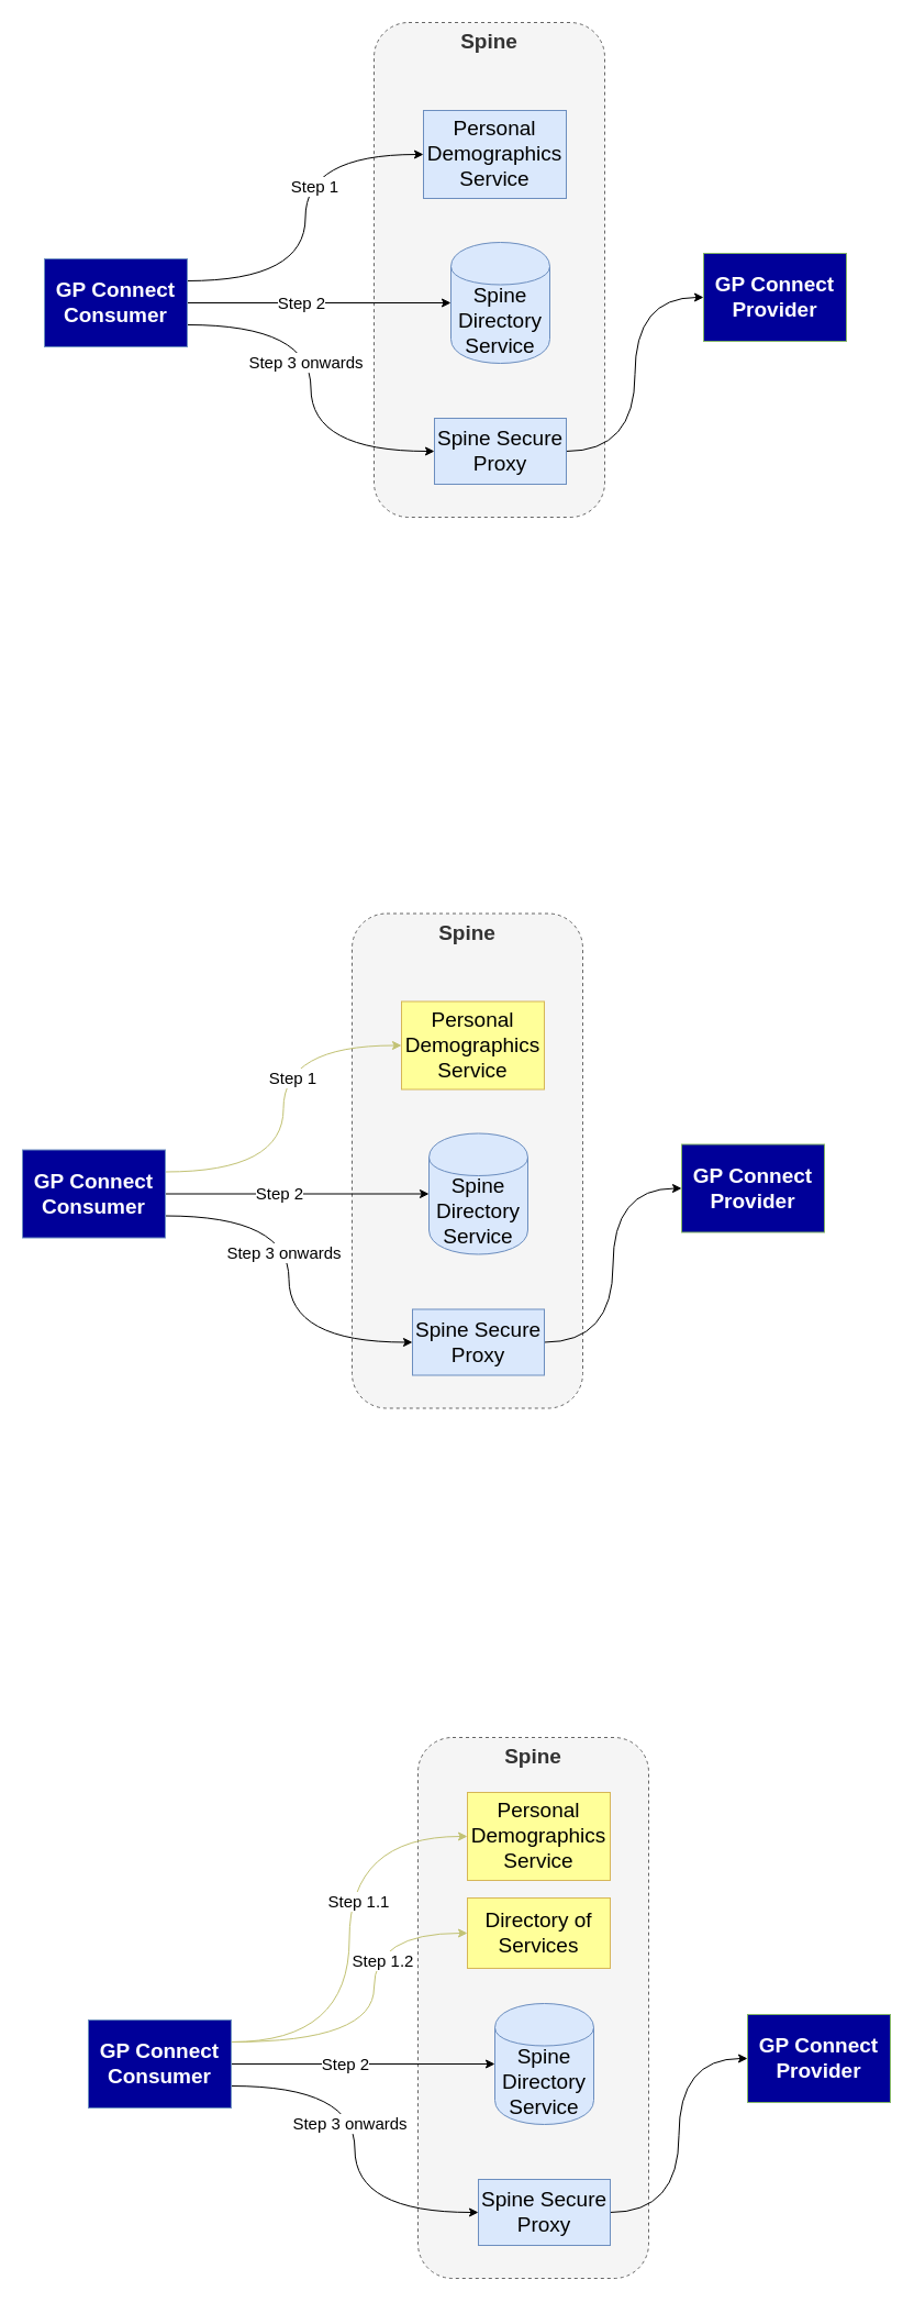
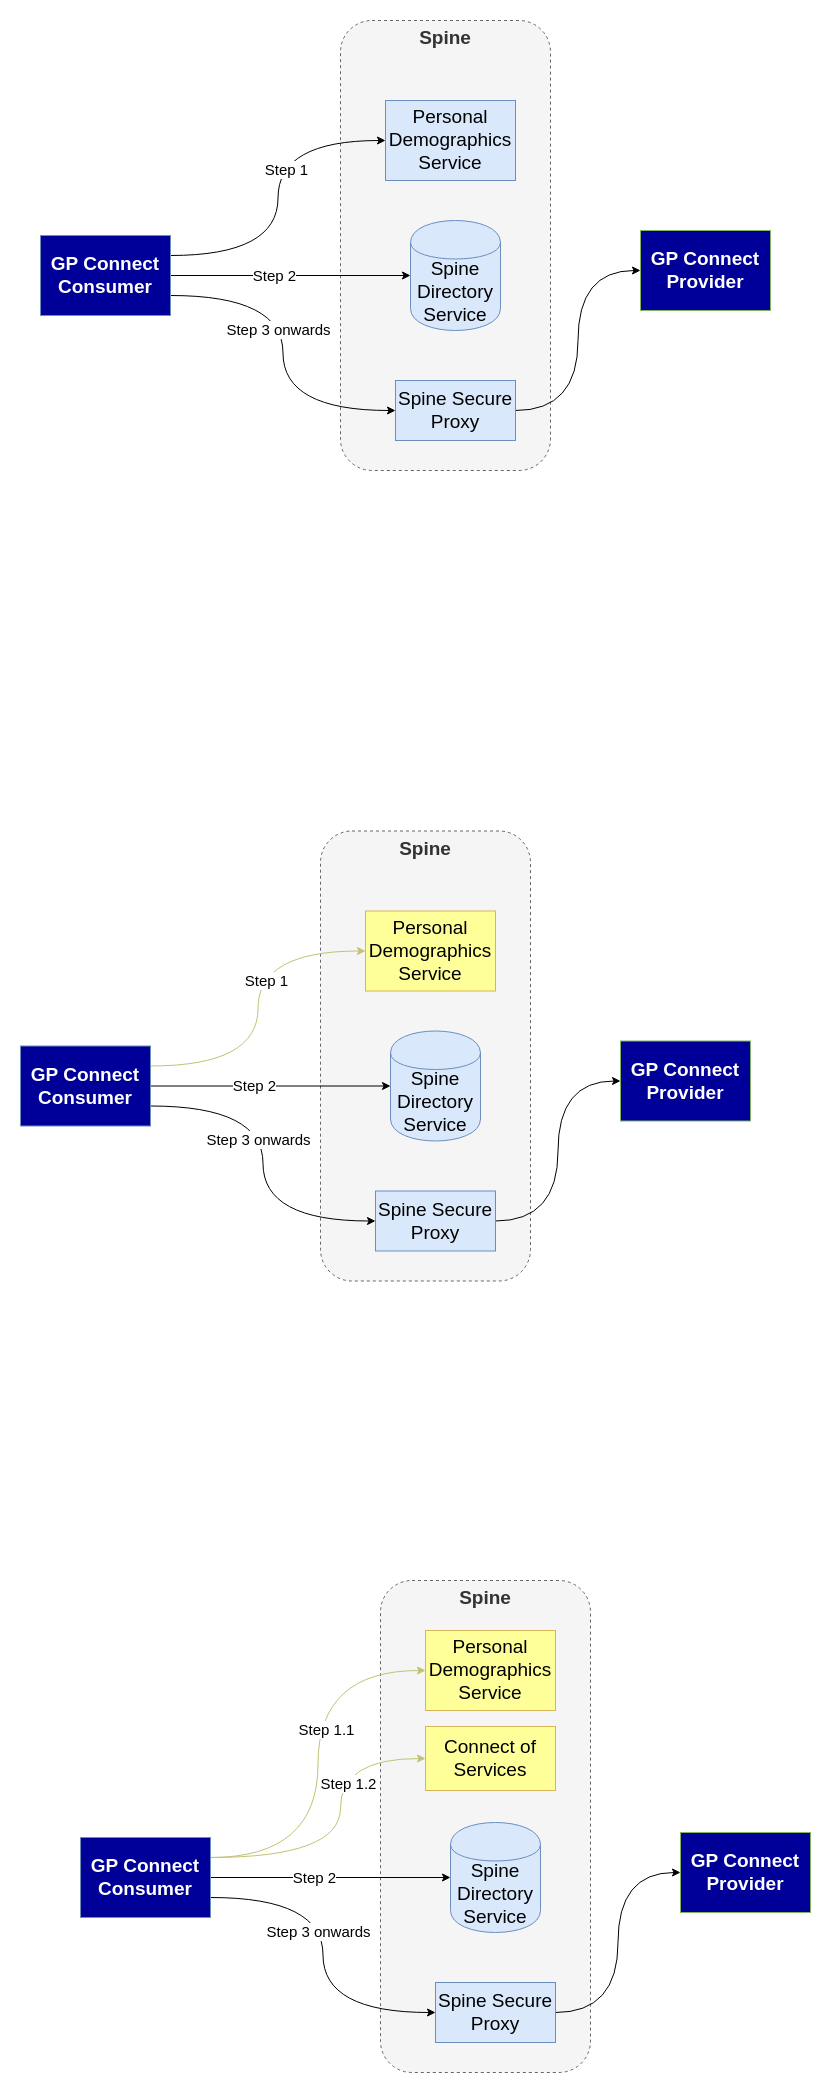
  <mxCell id="0" />
  <mxCell id="1" parent="0" />
  <mxCell id="2" value="&lt;font style=&quot;font-size: 19px&quot;&gt;&lt;b&gt;Spine&lt;/b&gt;&lt;/font&gt;" style="rounded=1;whiteSpace=wrap;html=1;verticalAlign=top;dashed=1;fillColor=#f5f5f5;strokeColor=#666666;fontColor=#333333;" vertex="1" parent="1"><mxGeometry x="340" y="20" width="210" height="450" as="geometry" /></mxCell>
  <mxCell id="3" value="&lt;font style=&quot;font-size: 19px&quot;&gt;Spine Directory Service&lt;/font&gt;" style="shape=cylinder;whiteSpace=wrap;html=1;boundedLbl=1;backgroundOutline=1;fillColor=#dae8fc;strokeColor=#6c8ebf;" vertex="1" parent="1"><mxGeometry x="410" y="220" width="90" height="110" as="geometry" /></mxCell>
  <mxCell id="4" value="&lt;font style=&quot;font-size: 19px&quot;&gt;Personal Demographics Service&lt;/font&gt;" style="rounded=0;whiteSpace=wrap;html=1;fillColor=#dae8fc;strokeColor=#6c8ebf;" vertex="1" parent="1"><mxGeometry x="385" y="100" width="130" height="80" as="geometry" /></mxCell>
  <mxCell id="5" style="edgeStyle=orthogonalEdgeStyle;curved=1;orthogonalLoop=1;jettySize=auto;html=1;exitX=1;exitY=0.5;exitDx=0;exitDy=0;entryX=0;entryY=0.5;entryDx=0;entryDy=0;" edge="1" parent="1" source="6" target="7"><mxGeometry relative="1" as="geometry" /></mxCell>
  <mxCell id="6" value="&lt;font style=&quot;font-size: 19px&quot;&gt;Spine Secure Proxy&lt;/font&gt;" style="rounded=0;whiteSpace=wrap;html=1;fillColor=#dae8fc;strokeColor=#6c8ebf;" vertex="1" parent="1"><mxGeometry x="395" y="380" width="120" height="60" as="geometry" /></mxCell>
  <mxCell id="7" value="&lt;font style=&quot;font-size: 19px&quot;&gt;GP Connect&lt;br&gt;Provider&lt;/font&gt;" style="rounded=0;whiteSpace=wrap;html=1;fillColor=#000099;strokeColor=#82b366;fontColor=#FFFFFF;fontStyle=1" vertex="1" parent="1"><mxGeometry x="640" y="230" width="130" height="80" as="geometry" /></mxCell>
  <mxCell id="8" style="edgeStyle=orthogonalEdgeStyle;orthogonalLoop=1;jettySize=auto;html=1;exitX=1;exitY=0.25;exitDx=0;exitDy=0;entryX=0;entryY=0.5;entryDx=0;entryDy=0;curved=1;" edge="1" parent="1" source="14" target="4"><mxGeometry relative="1" as="geometry" /></mxCell>
  <mxCell id="9" value="&lt;font style=&quot;font-size: 15px&quot;&gt;Step 1&lt;br&gt;&lt;/font&gt;" style="text;html=1;resizable=0;points=[];align=center;verticalAlign=middle;labelBackgroundColor=#ffffff;" vertex="1" connectable="0" parent="8"><mxGeometry x="0.176" y="-8" relative="1" as="geometry"><mxPoint as="offset" /></mxGeometry></mxCell>
  <mxCell id="10" style="edgeStyle=orthogonalEdgeStyle;rounded=0;orthogonalLoop=1;jettySize=auto;html=1;exitX=1;exitY=0.5;exitDx=0;exitDy=0;entryX=0;entryY=0.5;entryDx=0;entryDy=0;" edge="1" parent="1" source="14" target="3"><mxGeometry relative="1" as="geometry" /></mxCell>
  <mxCell id="11" value="&lt;font style=&quot;font-size: 15px&quot;&gt;Step 2&lt;/font&gt;" style="text;html=1;resizable=0;points=[];align=center;verticalAlign=middle;labelBackgroundColor=#ffffff;" vertex="1" connectable="0" parent="10"><mxGeometry x="-0.142" y="1" relative="1" as="geometry"><mxPoint as="offset" /></mxGeometry></mxCell>
  <mxCell id="12" style="edgeStyle=orthogonalEdgeStyle;orthogonalLoop=1;jettySize=auto;html=1;exitX=1;exitY=0.75;exitDx=0;exitDy=0;entryX=0;entryY=0.5;entryDx=0;entryDy=0;curved=1;" edge="1" parent="1" source="14" target="6"><mxGeometry relative="1" as="geometry" /></mxCell>
  <mxCell id="13" value="&lt;font style=&quot;font-size: 15px&quot;&gt;Step 3 onwards&lt;/font&gt;" style="text;html=1;resizable=0;points=[];align=center;verticalAlign=middle;labelBackgroundColor=#ffffff;" vertex="1" connectable="0" parent="12"><mxGeometry x="-0.371" y="-33" relative="1" as="geometry"><mxPoint as="offset" /></mxGeometry></mxCell>
  <mxCell id="14" value="&lt;font style=&quot;font-size: 19px&quot;&gt;GP Connect&lt;br&gt;Consumer&lt;/font&gt;" style="rounded=0;whiteSpace=wrap;html=1;fillColor=#000099;strokeColor=#6c8ebf;fontColor=#FFFFFF;fontStyle=1" vertex="1" parent="1"><mxGeometry x="40" y="235" width="130" height="80" as="geometry" /></mxCell>
  <mxCell id="15" value="&lt;font style=&quot;font-size: 19px&quot;&gt;&lt;b&gt;Spine&lt;/b&gt;&lt;/font&gt;" style="rounded=1;whiteSpace=wrap;html=1;verticalAlign=top;dashed=1;fillColor=#f5f5f5;strokeColor=#666666;fontColor=#333333;" vertex="1" parent="1"><mxGeometry x="320" y="830.5" width="210" height="450" as="geometry" /></mxCell>
  <mxCell id="16" value="&lt;font style=&quot;font-size: 19px&quot;&gt;Spine Directory Service&lt;/font&gt;" style="shape=cylinder;whiteSpace=wrap;html=1;boundedLbl=1;backgroundOutline=1;fillColor=#dae8fc;strokeColor=#6c8ebf;" vertex="1" parent="1"><mxGeometry x="390" y="1030.5" width="90" height="110" as="geometry" /></mxCell>
  <mxCell id="17" value="&lt;font style=&quot;font-size: 19px&quot;&gt;Personal Demographics Service&lt;/font&gt;" style="rounded=0;whiteSpace=wrap;html=1;fillColor=#FFFF99;strokeColor=#d6b656;" vertex="1" parent="1"><mxGeometry x="365" y="910.5" width="130" height="80" as="geometry" /></mxCell>
  <mxCell id="18" style="edgeStyle=orthogonalEdgeStyle;curved=1;orthogonalLoop=1;jettySize=auto;html=1;exitX=1;exitY=0.5;exitDx=0;exitDy=0;entryX=0;entryY=0.5;entryDx=0;entryDy=0;" edge="1" parent="1" source="19" target="20"><mxGeometry relative="1" as="geometry" /></mxCell>
  <mxCell id="19" value="&lt;font style=&quot;font-size: 19px&quot;&gt;Spine Secure Proxy&lt;/font&gt;" style="rounded=0;whiteSpace=wrap;html=1;fillColor=#dae8fc;strokeColor=#6c8ebf;" vertex="1" parent="1"><mxGeometry x="375" y="1190.5" width="120" height="60" as="geometry" /></mxCell>
  <mxCell id="20" value="&lt;font style=&quot;font-size: 19px&quot;&gt;GP Connect&lt;br&gt;Provider&lt;/font&gt;" style="rounded=0;whiteSpace=wrap;html=1;fillColor=#000099;strokeColor=#82b366;fontColor=#FFFFFF;fontStyle=1" vertex="1" parent="1"><mxGeometry x="620" y="1040.5" width="130" height="80" as="geometry" /></mxCell>
  <mxCell id="21" style="edgeStyle=orthogonalEdgeStyle;orthogonalLoop=1;jettySize=auto;html=1;exitX=1;exitY=0.25;exitDx=0;exitDy=0;entryX=0;entryY=0.5;entryDx=0;entryDy=0;curved=1;fillColor=#fff2cc;strokeColor=#C2C274;" edge="1" parent="1" source="27" target="17"><mxGeometry relative="1" as="geometry" /></mxCell>
  <mxCell id="22" value="&lt;font style=&quot;font-size: 15px&quot;&gt;Step 1&lt;br&gt;&lt;/font&gt;" style="text;html=1;resizable=0;points=[];align=center;verticalAlign=middle;labelBackgroundColor=#ffffff;" vertex="1" connectable="0" parent="21"><mxGeometry x="0.176" y="-8" relative="1" as="geometry"><mxPoint as="offset" /></mxGeometry></mxCell>
  <mxCell id="23" style="edgeStyle=orthogonalEdgeStyle;rounded=0;orthogonalLoop=1;jettySize=auto;html=1;exitX=1;exitY=0.5;exitDx=0;exitDy=0;entryX=0;entryY=0.5;entryDx=0;entryDy=0;" edge="1" parent="1" source="27" target="16"><mxGeometry relative="1" as="geometry" /></mxCell>
  <mxCell id="24" value="&lt;font style=&quot;font-size: 15px&quot;&gt;Step 2&lt;/font&gt;" style="text;html=1;resizable=0;points=[];align=center;verticalAlign=middle;labelBackgroundColor=#ffffff;" vertex="1" connectable="0" parent="23"><mxGeometry x="-0.142" y="1" relative="1" as="geometry"><mxPoint as="offset" /></mxGeometry></mxCell>
  <mxCell id="25" style="edgeStyle=orthogonalEdgeStyle;orthogonalLoop=1;jettySize=auto;html=1;exitX=1;exitY=0.75;exitDx=0;exitDy=0;entryX=0;entryY=0.5;entryDx=0;entryDy=0;curved=1;" edge="1" parent="1" source="27" target="19"><mxGeometry relative="1" as="geometry" /></mxCell>
  <mxCell id="26" value="&lt;font style=&quot;font-size: 15px&quot;&gt;Step 3 onwards&lt;/font&gt;" style="text;html=1;resizable=0;points=[];align=center;verticalAlign=middle;labelBackgroundColor=#ffffff;" vertex="1" connectable="0" parent="25"><mxGeometry x="-0.371" y="-33" relative="1" as="geometry"><mxPoint as="offset" /></mxGeometry></mxCell>
  <mxCell id="27" value="&lt;font style=&quot;font-size: 19px&quot;&gt;GP Connect&lt;br&gt;Consumer&lt;/font&gt;" style="rounded=0;whiteSpace=wrap;html=1;fillColor=#000099;strokeColor=#6c8ebf;fontColor=#FFFFFF;fontStyle=1" vertex="1" parent="1"><mxGeometry x="20" y="1045.5" width="130" height="80" as="geometry" /></mxCell>
  <mxCell id="28" value="&lt;font style=&quot;font-size: 19px&quot;&gt;&lt;b&gt;Spine&lt;/b&gt;&lt;/font&gt;" style="rounded=1;whiteSpace=wrap;html=1;verticalAlign=top;dashed=1;fillColor=#f5f5f5;strokeColor=#666666;fontColor=#333333;" vertex="1" parent="1"><mxGeometry x="380" y="1580" width="210" height="492" as="geometry" /></mxCell>
  <mxCell id="29" value="&lt;font style=&quot;font-size: 19px&quot;&gt;Spine Directory Service&lt;/font&gt;" style="shape=cylinder;whiteSpace=wrap;html=1;boundedLbl=1;backgroundOutline=1;fillColor=#dae8fc;strokeColor=#6c8ebf;" vertex="1" parent="1"><mxGeometry x="450" y="1822" width="90" height="110" as="geometry" /></mxCell>
  <mxCell id="30" value="&lt;font style=&quot;font-size: 19px&quot;&gt;Personal Demographics Service&lt;/font&gt;" style="rounded=0;whiteSpace=wrap;html=1;fillColor=#FFFF99;strokeColor=#d6b656;" vertex="1" parent="1"><mxGeometry x="425" y="1630" width="130" height="80" as="geometry" /></mxCell>
  <mxCell id="31" style="edgeStyle=orthogonalEdgeStyle;curved=1;orthogonalLoop=1;jettySize=auto;html=1;exitX=1;exitY=0.5;exitDx=0;exitDy=0;entryX=0;entryY=0.5;entryDx=0;entryDy=0;" edge="1" parent="1" source="32" target="33"><mxGeometry relative="1" as="geometry" /></mxCell>
  <mxCell id="32" value="&lt;font style=&quot;font-size: 19px&quot;&gt;Spine Secure Proxy&lt;/font&gt;" style="rounded=0;whiteSpace=wrap;html=1;fillColor=#dae8fc;strokeColor=#6c8ebf;" vertex="1" parent="1"><mxGeometry x="435" y="1982" width="120" height="60" as="geometry" /></mxCell>
  <mxCell id="33" value="&lt;font style=&quot;font-size: 19px&quot;&gt;GP Connect&lt;br&gt;Provider&lt;/font&gt;" style="rounded=0;whiteSpace=wrap;html=1;fillColor=#000099;strokeColor=#82b366;fontColor=#FFFFFF;fontStyle=1" vertex="1" parent="1"><mxGeometry x="680" y="1832" width="130" height="80" as="geometry" /></mxCell>
  <mxCell id="34" style="edgeStyle=orthogonalEdgeStyle;orthogonalLoop=1;jettySize=auto;html=1;exitX=1;exitY=0.25;exitDx=0;exitDy=0;entryX=0;entryY=0.5;entryDx=0;entryDy=0;curved=1;fillColor=#fff2cc;strokeColor=#C2C274;" edge="1" parent="1" source="42" target="30"><mxGeometry relative="1" as="geometry" /></mxCell>
  <mxCell id="35" value="&lt;font style=&quot;font-size: 15px&quot;&gt;Step 1.1&lt;br&gt;&lt;/font&gt;" style="text;html=1;resizable=0;points=[];align=center;verticalAlign=middle;labelBackgroundColor=#ffffff;" vertex="1" connectable="0" parent="34"><mxGeometry x="0.176" y="-8" relative="1" as="geometry"><mxPoint as="offset" /></mxGeometry></mxCell>
  <mxCell id="36" style="edgeStyle=orthogonalEdgeStyle;rounded=0;orthogonalLoop=1;jettySize=auto;html=1;exitX=1;exitY=0.5;exitDx=0;exitDy=0;entryX=0;entryY=0.5;entryDx=0;entryDy=0;" edge="1" parent="1" source="42" target="29"><mxGeometry relative="1" as="geometry" /></mxCell>
  <mxCell id="37" value="&lt;font style=&quot;font-size: 15px&quot;&gt;Step 2&lt;/font&gt;" style="text;html=1;resizable=0;points=[];align=center;verticalAlign=middle;labelBackgroundColor=#ffffff;" vertex="1" connectable="0" parent="36"><mxGeometry x="-0.142" y="1" relative="1" as="geometry"><mxPoint as="offset" /></mxGeometry></mxCell>
  <mxCell id="38" style="edgeStyle=orthogonalEdgeStyle;orthogonalLoop=1;jettySize=auto;html=1;exitX=1;exitY=0.75;exitDx=0;exitDy=0;entryX=0;entryY=0.5;entryDx=0;entryDy=0;curved=1;" edge="1" parent="1" source="42" target="32"><mxGeometry relative="1" as="geometry" /></mxCell>
  <mxCell id="39" value="&lt;font style=&quot;font-size: 15px&quot;&gt;Step 3 onwards&lt;/font&gt;" style="text;html=1;resizable=0;points=[];align=center;verticalAlign=middle;labelBackgroundColor=#ffffff;" vertex="1" connectable="0" parent="38"><mxGeometry x="-0.371" y="-33" relative="1" as="geometry"><mxPoint as="offset" /></mxGeometry></mxCell>
  <mxCell id="40" style="edgeStyle=orthogonalEdgeStyle;curved=1;orthogonalLoop=1;jettySize=auto;html=1;exitX=1;exitY=0.25;exitDx=0;exitDy=0;entryX=0;entryY=0.5;entryDx=0;entryDy=0;strokeColor=#C2C274;fontColor=#C2C274;" edge="1" parent="1" source="42" target="43"><mxGeometry relative="1" as="geometry"><Array as="points"><mxPoint x="340" y="1857" /><mxPoint x="340" y="1758" /></Array></mxGeometry></mxCell>
  <mxCell id="41" value="&lt;font color=&quot;#000000&quot; style=&quot;font-size: 15px&quot;&gt;Step 1.2&lt;/font&gt;" style="text;html=1;resizable=0;points=[];align=center;verticalAlign=middle;labelBackgroundColor=#ffffff;fontColor=#C2C274;" vertex="1" connectable="0" parent="40"><mxGeometry x="0.47" y="-13" relative="1" as="geometry"><mxPoint x="5.5" y="11.5" as="offset" /></mxGeometry></mxCell>
  <mxCell id="42" value="&lt;font style=&quot;font-size: 19px&quot;&gt;GP Connect&lt;br&gt;Consumer&lt;/font&gt;" style="rounded=0;whiteSpace=wrap;html=1;fillColor=#000099;strokeColor=#6c8ebf;fontColor=#FFFFFF;fontStyle=1" vertex="1" parent="1"><mxGeometry x="80" y="1837" width="130" height="80" as="geometry" /></mxCell>
- <mxCell id="43" value="&lt;font style=&quot;font-size: 19px&quot;&gt;Directory of Services&lt;/font&gt;" style="rounded=0;whiteSpace=wrap;html=1;fillColor=#FFFF99;strokeColor=#d6b656;" vertex="1" parent="1"><mxGeometry x="425" y="1726" width="130" height="64" as="geometry" /></mxCell>
+ <mxCell id="43" value="&lt;font style=&quot;font-size: 19px&quot;&gt;Connect of Services&lt;/font&gt;" style="rounded=0;whiteSpace=wrap;html=1;fillColor=#FFFF99;strokeColor=#d6b656;" vertex="1" parent="1"><mxGeometry x="425" y="1726" width="130" height="64" as="geometry" /></mxCell>
